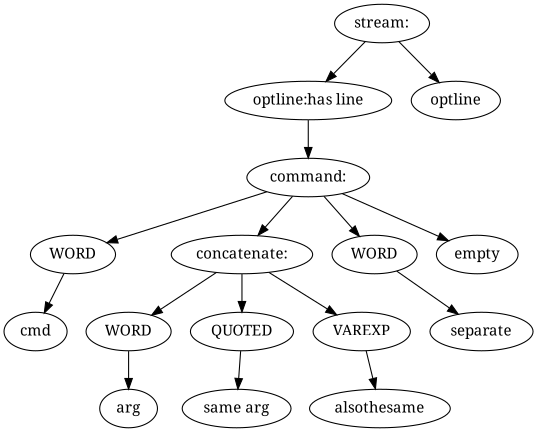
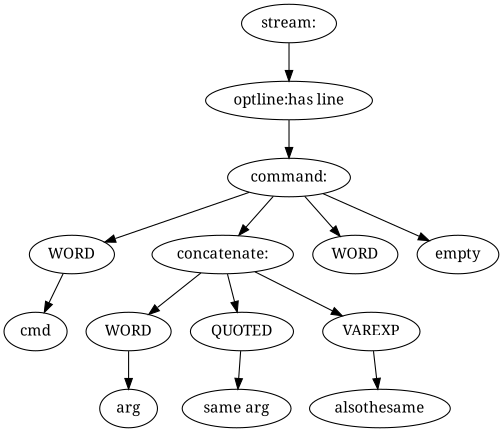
  digraph {
    fontname="Noto Serif"
    node [fontname="Noto Serif"]
    edge [fontname="Noto Serif"]
    n1 [label="stream:"]
    n2 [label="optline:has line"]
-   n3 [label=optline]
    n4 [label="command:"]
    n5 [label=WORD]
    n6 [label="concatenate:"]
    n7 [label=WORD]
    n8 [label=empty]
    n9 [label=cmd]
    n10 [label=WORD]
    n11 [label=QUOTED]
    n12 [label=VAREXP]
-   n13 [label=separate]
    n14 [label=arg]
    n15 [label="same arg"]
    n16 [label=alsothesame]
    n1 -> n2
-   n1 -> n3
    n2 -> n4
    n4 -> n5
    n4 -> n6
    n4 -> n7
    n4 -> n8
    n5 -> n9
    n6 -> n10
    n6 -> n11
    n6 -> n12
-   n7 -> n13
    n10 -> n14
    n11 -> n15
    n12 -> n16
  }
